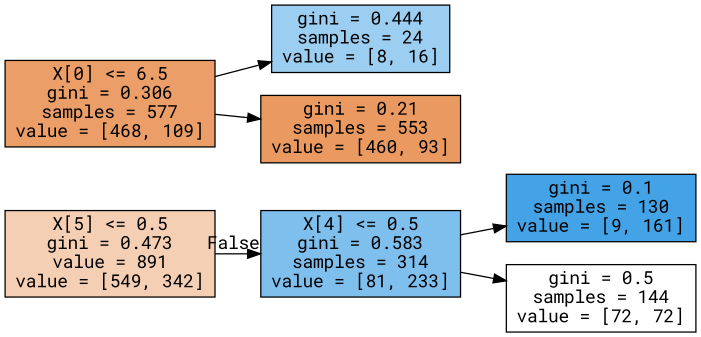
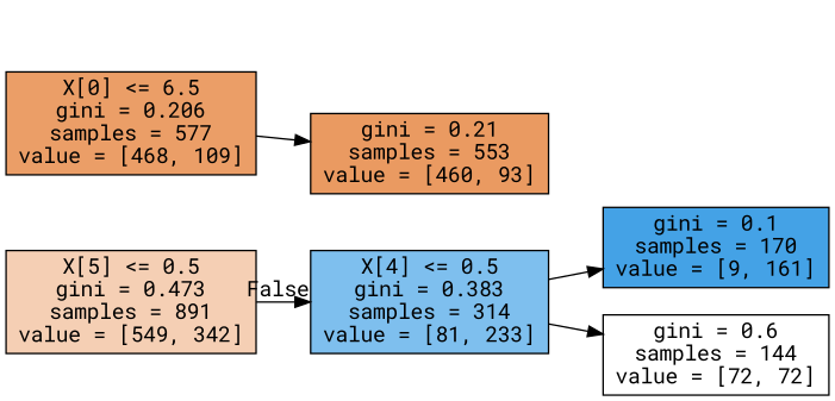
  digraph {
    fontname="Roboto Mono"
    rankdir=LR
    node [color=black fontname="Roboto Mono" shape=box style=filled]
    edge [fontname="Roboto Mono"]
-   n1 [fillcolor="#f5cfb4" label="X[5] <= 0.5\ngini = 0.473\nvalue = 891\nvalue = [549, 342]"]
-   n2 [fillcolor="#7ebfee" label="X[4] <= 0.5\ngini = 0.583\nsamples = 314\nvalue = [81, 233]"]
-   n3 [fillcolor="#eb9e67" label="X[0] <= 6.5\ngini = 0.306\nsamples = 577\nvalue = [468, 109]"]
-   n4 [fillcolor="#9ccef2" label="gini = 0.444\nsamples = 24\nvalue = [8, 16]"]
+   n1 [fillcolor="#f5cfb4" label="X[5] <= 0.5\ngini = 0.473\nsamples = 891\nvalue = [549, 342]"]
+   n2 [fillcolor="#7ebfee" label="X[4] <= 0.5\ngini = 0.383\nsamples = 314\nvalue = [81, 233]"]
+   n3 [fillcolor="#eb9e67" label="X[0] <= 6.5\ngini = 0.206\nsamples = 577\nvalue = [468, 109]"]
    n5 [fillcolor="#ea9a61" label="gini = 0.21\nsamples = 553\nvalue = [460, 93]"]
-   n6 [fillcolor="#44a2e6" label="gini = 0.1\nsamples = 130\nvalue = [9, 161]"]
-   n7 [fillcolor="#ffffff" label="gini = 0.5\nsamples = 144\nvalue = [72, 72]"]
+   n6 [fillcolor="#44a2e6" label="gini = 0.1\nsamples = 170\nvalue = [9, 161]"]
+   n7 [fillcolor="#ffffff" label="gini = 0.6\nsamples = 144\nvalue = [72, 72]"]
    n1 -> n2 [headlabel=False labelangle=-45 labeldistance=2.5]
    n2 -> n6
    n2 -> n7
-   n3 -> n4
    n3 -> n5
  }
